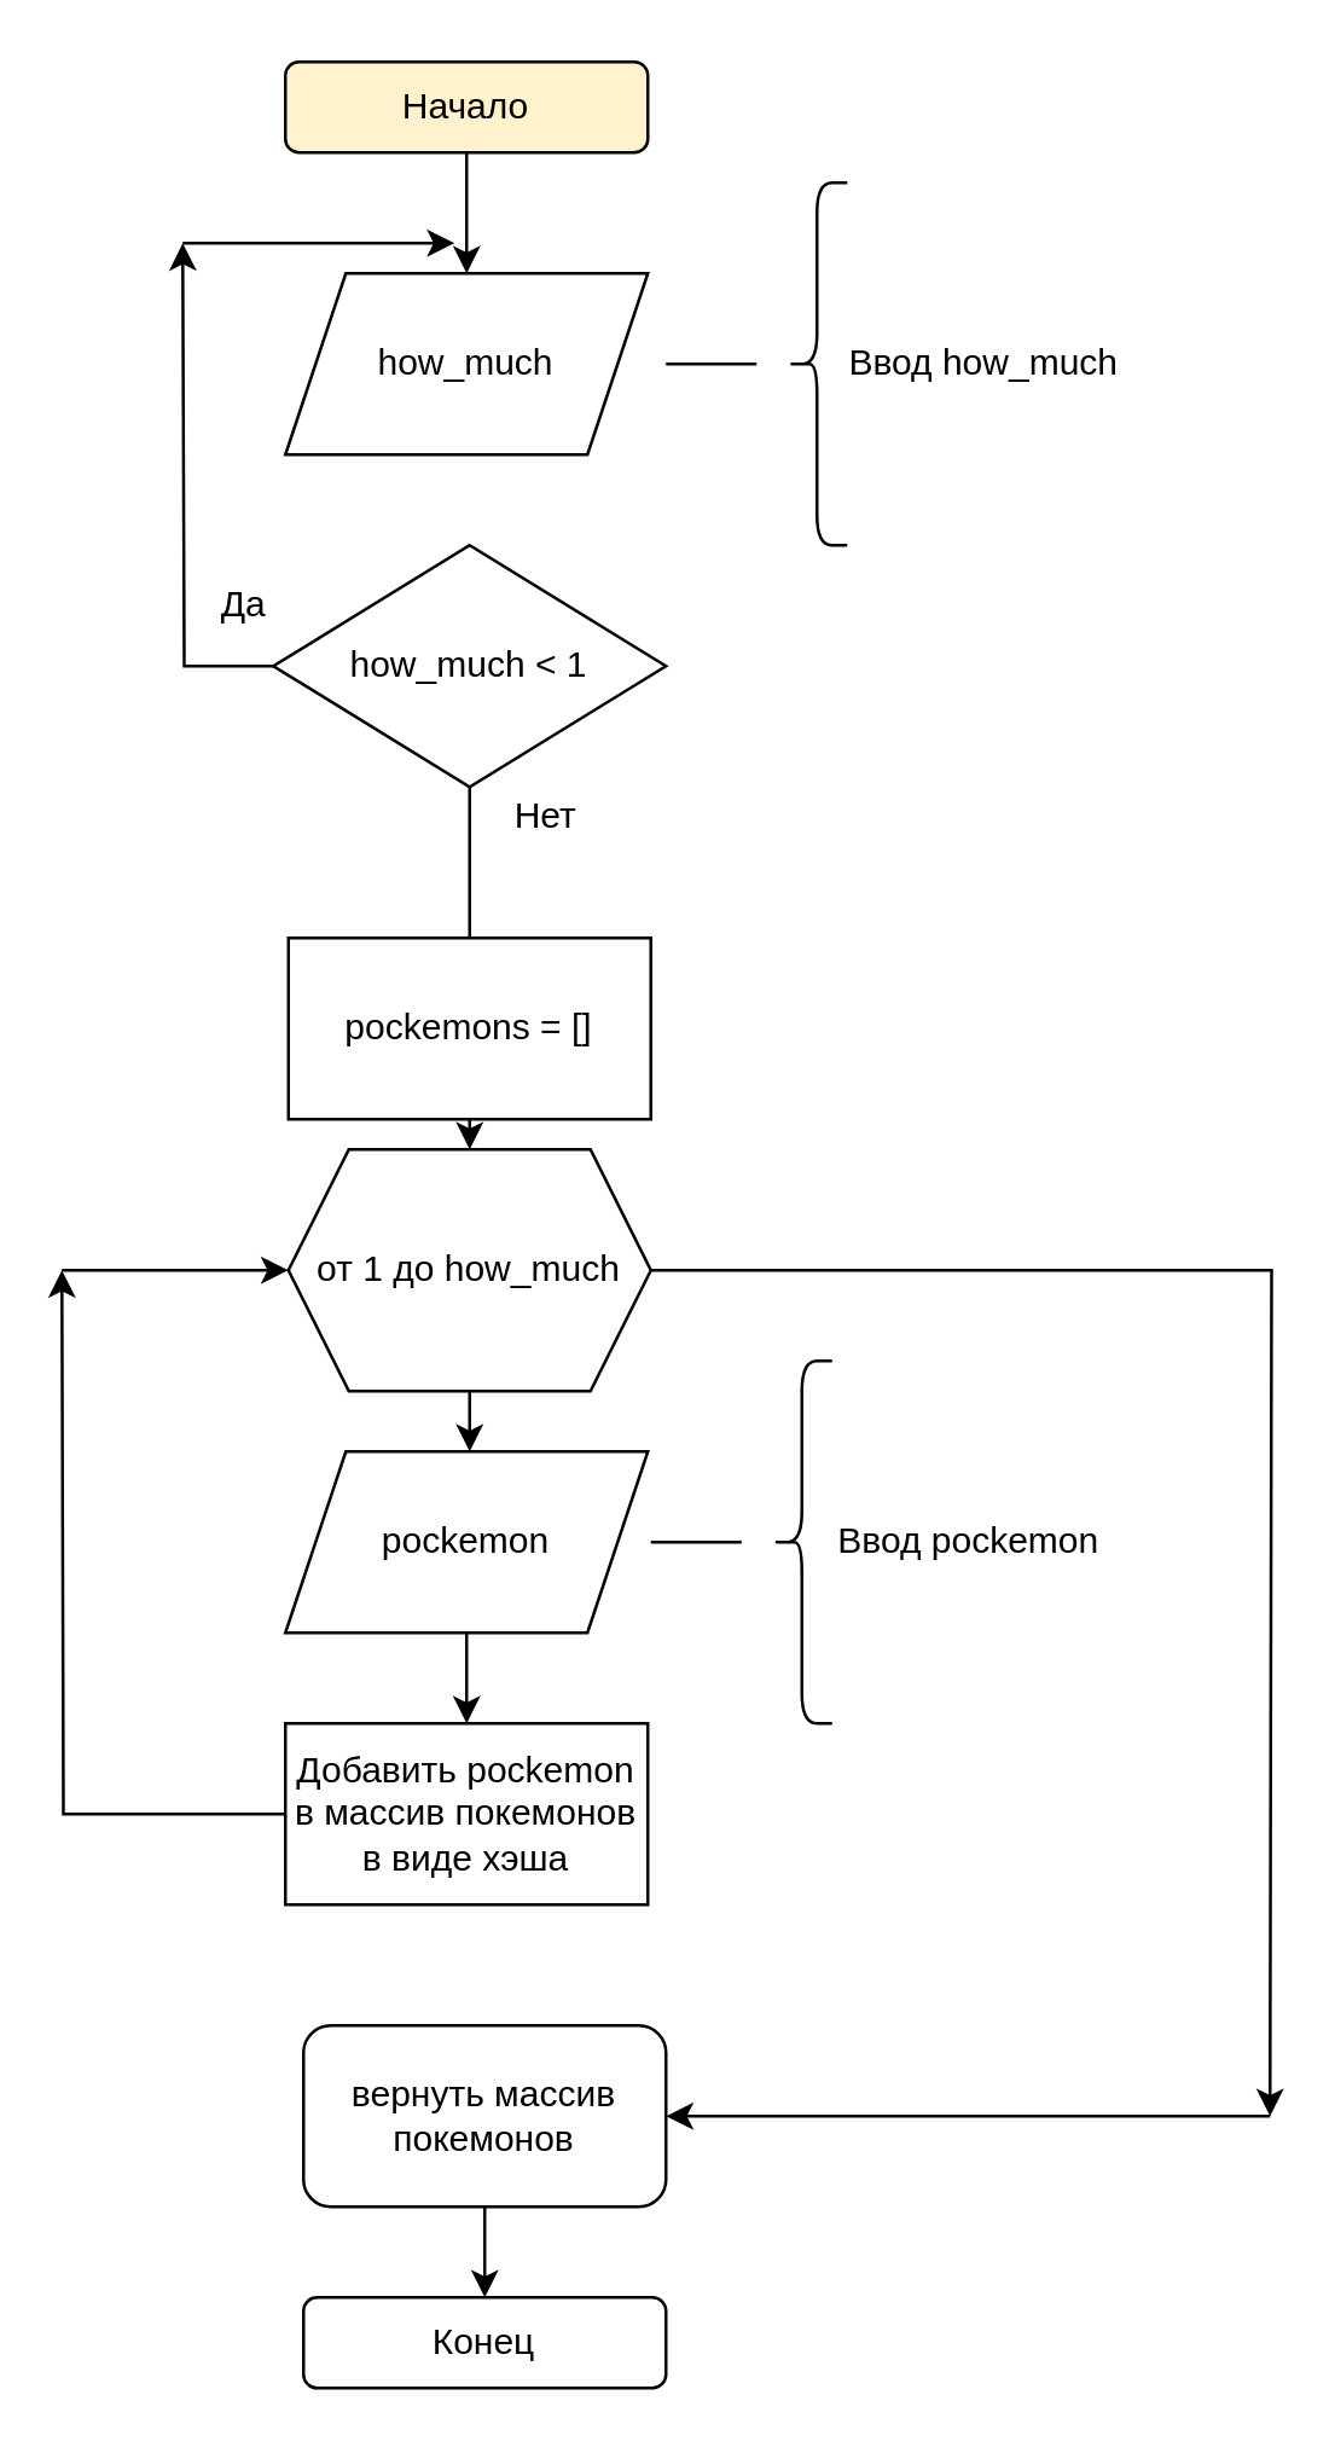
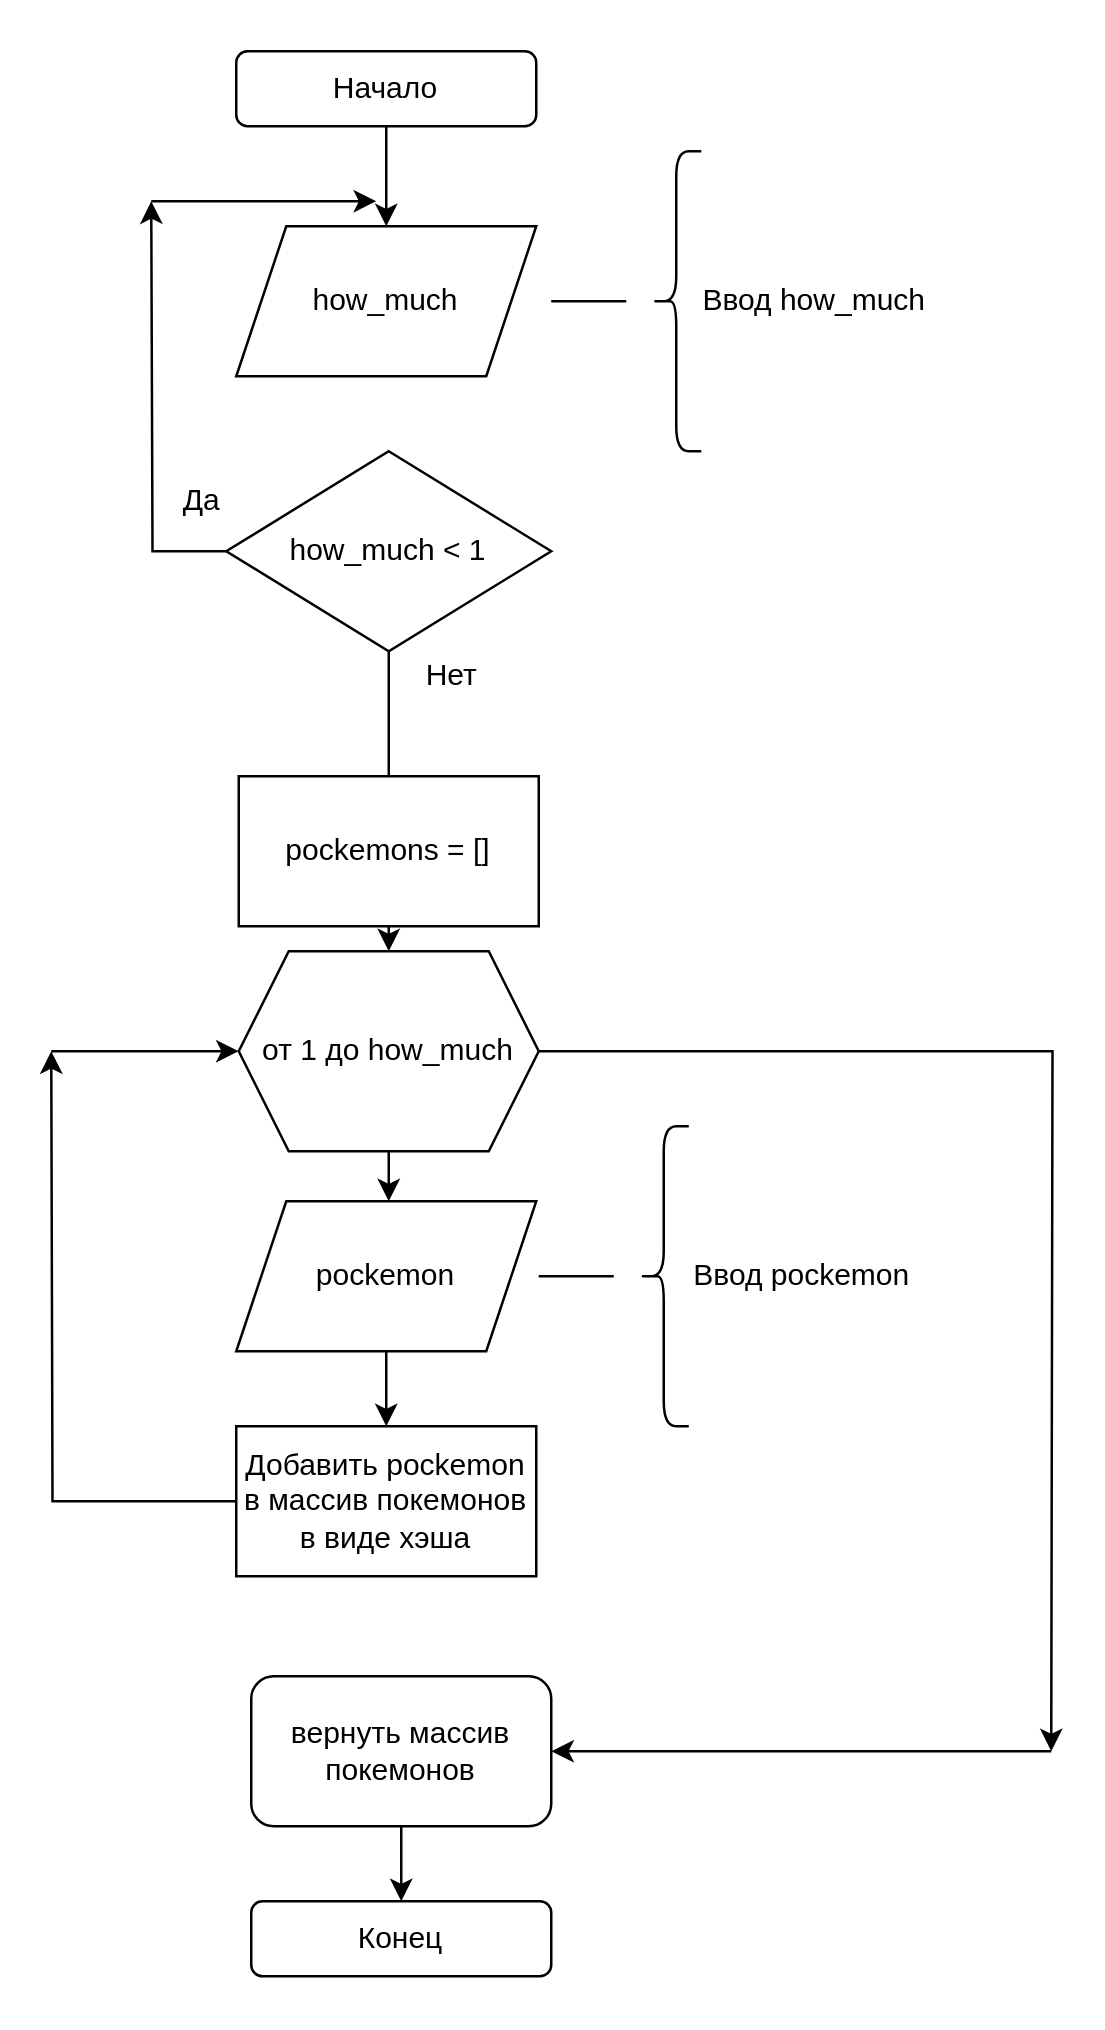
  <mxCell id="0" />
  <mxCell id="1" parent="0" />
  <mxCell id="2" value="" style="edgeStyle=orthogonalEdgeStyle;rounded=0;orthogonalLoop=1;jettySize=auto;html=1;" edge="1" parent="1" source="3" target="4"><mxGeometry relative="1" as="geometry" /></mxCell>
- <mxCell id="3" value="Начало" style="rounded=1;whiteSpace=wrap;html=1;fillColor=#fff2cc;" vertex="1" parent="1"><mxGeometry x="94" y="20" width="120" height="30" as="geometry" /></mxCell>
+ <mxCell id="3" value="Начало" style="rounded=1;whiteSpace=wrap;html=1;" vertex="1" parent="1"><mxGeometry x="94" y="20" width="120" height="30" as="geometry" /></mxCell>
  <mxCell id="4" value="how_much" style="shape=parallelogram;perimeter=parallelogramPerimeter;whiteSpace=wrap;html=1;fixedSize=1;" vertex="1" parent="1"><mxGeometry x="94" y="90" width="120" height="60" as="geometry" /></mxCell>
  <mxCell id="5" value="" style="shape=curlyBracket;whiteSpace=wrap;html=1;rounded=1;" vertex="1" parent="1"><mxGeometry x="260" y="60" width="20" height="120" as="geometry" /></mxCell>
  <mxCell id="6" value="" style="endArrow=none;html=1;rounded=0;" edge="1" parent="1"><mxGeometry width="50" height="50" relative="1" as="geometry"><mxPoint x="220" y="120" as="sourcePoint" /><mxPoint x="250" y="120" as="targetPoint" /></mxGeometry></mxCell>
  <mxCell id="7" value="Ввод how_much" style="text;html=1;align=center;verticalAlign=middle;resizable=0;points=[];autosize=1;strokeColor=none;fillColor=none;" vertex="1" parent="1"><mxGeometry x="270" y="110" width="110" height="20" as="geometry" /></mxCell>
  <mxCell id="8" style="edgeStyle=orthogonalEdgeStyle;rounded=0;orthogonalLoop=1;jettySize=auto;html=1;" edge="1" parent="1" source="10"><mxGeometry relative="1" as="geometry"><mxPoint x="60" y="80" as="targetPoint" /></mxGeometry></mxCell>
  <mxCell id="9" style="edgeStyle=orthogonalEdgeStyle;rounded=0;orthogonalLoop=1;jettySize=auto;html=1;entryX=0.5;entryY=0;entryDx=0;entryDy=0;" edge="1" parent="1" source="10" target="14"><mxGeometry relative="1" as="geometry" /></mxCell>
  <mxCell id="10" value="how_much &amp;lt; 1" style="rhombus;whiteSpace=wrap;html=1;" vertex="1" parent="1"><mxGeometry x="90" y="180" width="130" height="80" as="geometry" /></mxCell>
  <mxCell id="11" value="" style="endArrow=classic;html=1;rounded=0;" edge="1" parent="1"><mxGeometry width="50" height="50" relative="1" as="geometry"><mxPoint x="60" y="80" as="sourcePoint" /><mxPoint x="150" y="80" as="targetPoint" /></mxGeometry></mxCell>
  <mxCell id="12" value="Да" style="text;html=1;align=center;verticalAlign=middle;resizable=0;points=[];autosize=1;strokeColor=none;fillColor=none;" vertex="1" parent="1"><mxGeometry x="65" y="190" width="30" height="20" as="geometry" /></mxCell>
  <mxCell id="13" style="edgeStyle=orthogonalEdgeStyle;rounded=0;orthogonalLoop=1;jettySize=auto;html=1;" edge="1" parent="1" source="14"><mxGeometry relative="1" as="geometry"><mxPoint x="420" y="700" as="targetPoint" /></mxGeometry></mxCell>
  <mxCell id="14" value="от 1 до how_much" style="shape=hexagon;perimeter=hexagonPerimeter2;whiteSpace=wrap;html=1;fixedSize=1;" vertex="1" parent="1"><mxGeometry x="95" y="380" width="120" height="80" as="geometry" /></mxCell>
  <mxCell id="15" value="Нет" style="text;html=1;align=center;verticalAlign=middle;resizable=0;points=[];autosize=1;strokeColor=none;fillColor=none;" vertex="1" parent="1"><mxGeometry x="160" y="260" width="40" height="20" as="geometry" /></mxCell>
  <mxCell id="16" value="pockemons = []" style="rounded=0;whiteSpace=wrap;html=1;" vertex="1" parent="1"><mxGeometry x="95" y="310" width="120" height="60" as="geometry" /></mxCell>
  <mxCell id="17" value="" style="endArrow=classic;html=1;rounded=0;exitX=0.5;exitY=1;exitDx=0;exitDy=0;" edge="1" parent="1" source="14"><mxGeometry width="50" height="50" relative="1" as="geometry"><mxPoint x="130" y="530" as="sourcePoint" /><mxPoint x="155" y="480" as="targetPoint" /></mxGeometry></mxCell>
  <mxCell id="18" style="edgeStyle=orthogonalEdgeStyle;rounded=0;orthogonalLoop=1;jettySize=auto;html=1;entryX=0.5;entryY=0;entryDx=0;entryDy=0;" edge="1" parent="1" source="19" target="24"><mxGeometry relative="1" as="geometry" /></mxCell>
  <mxCell id="19" value="pockemon" style="shape=parallelogram;perimeter=parallelogramPerimeter;whiteSpace=wrap;html=1;fixedSize=1;" vertex="1" parent="1"><mxGeometry x="94" y="480" width="120" height="60" as="geometry" /></mxCell>
  <mxCell id="20" value="" style="shape=curlyBracket;whiteSpace=wrap;html=1;rounded=1;" vertex="1" parent="1"><mxGeometry x="255" y="450" width="20" height="120" as="geometry" /></mxCell>
  <mxCell id="21" value="" style="endArrow=none;html=1;rounded=0;" edge="1" parent="1"><mxGeometry width="50" height="50" relative="1" as="geometry"><mxPoint x="215" y="510" as="sourcePoint" /><mxPoint x="245" y="510" as="targetPoint" /></mxGeometry></mxCell>
  <mxCell id="22" value="Ввод pockemon" style="text;html=1;align=center;verticalAlign=middle;resizable=0;points=[];autosize=1;strokeColor=none;fillColor=none;" vertex="1" parent="1"><mxGeometry x="265" y="500" width="110" height="20" as="geometry" /></mxCell>
  <mxCell id="23" style="edgeStyle=orthogonalEdgeStyle;rounded=0;orthogonalLoop=1;jettySize=auto;html=1;" edge="1" parent="1" source="24"><mxGeometry relative="1" as="geometry"><mxPoint x="20" y="420" as="targetPoint" /></mxGeometry></mxCell>
  <mxCell id="24" value="Добавить pockemon в массив покемонов в виде хэша" style="rounded=0;whiteSpace=wrap;html=1;" vertex="1" parent="1"><mxGeometry x="94" y="570" width="120" height="60" as="geometry" /></mxCell>
  <mxCell id="25" value="" style="endArrow=classic;html=1;rounded=0;entryX=0;entryY=0.5;entryDx=0;entryDy=0;" edge="1" parent="1" target="14"><mxGeometry width="50" height="50" relative="1" as="geometry"><mxPoint x="20" y="420" as="sourcePoint" /><mxPoint x="180" y="480" as="targetPoint" /></mxGeometry></mxCell>
  <mxCell id="26" value="" style="endArrow=classic;html=1;rounded=0;" edge="1" parent="1"><mxGeometry width="50" height="50" relative="1" as="geometry"><mxPoint x="420" y="700" as="sourcePoint" /><mxPoint x="220" y="700" as="targetPoint" /></mxGeometry></mxCell>
  <mxCell id="27" style="edgeStyle=orthogonalEdgeStyle;rounded=0;orthogonalLoop=1;jettySize=auto;html=1;entryX=0.5;entryY=0;entryDx=0;entryDy=0;" edge="1" parent="1" source="28" target="29"><mxGeometry relative="1" as="geometry" /></mxCell>
  <mxCell id="28" value="вернуть массив покемонов" style="rounded=1;whiteSpace=wrap;html=1;" vertex="1" parent="1"><mxGeometry x="100" y="670" width="120" height="60" as="geometry" /></mxCell>
  <mxCell id="29" value="Конец" style="rounded=1;whiteSpace=wrap;html=1;" vertex="1" parent="1"><mxGeometry x="100" y="760" width="120" height="30" as="geometry" /></mxCell>
